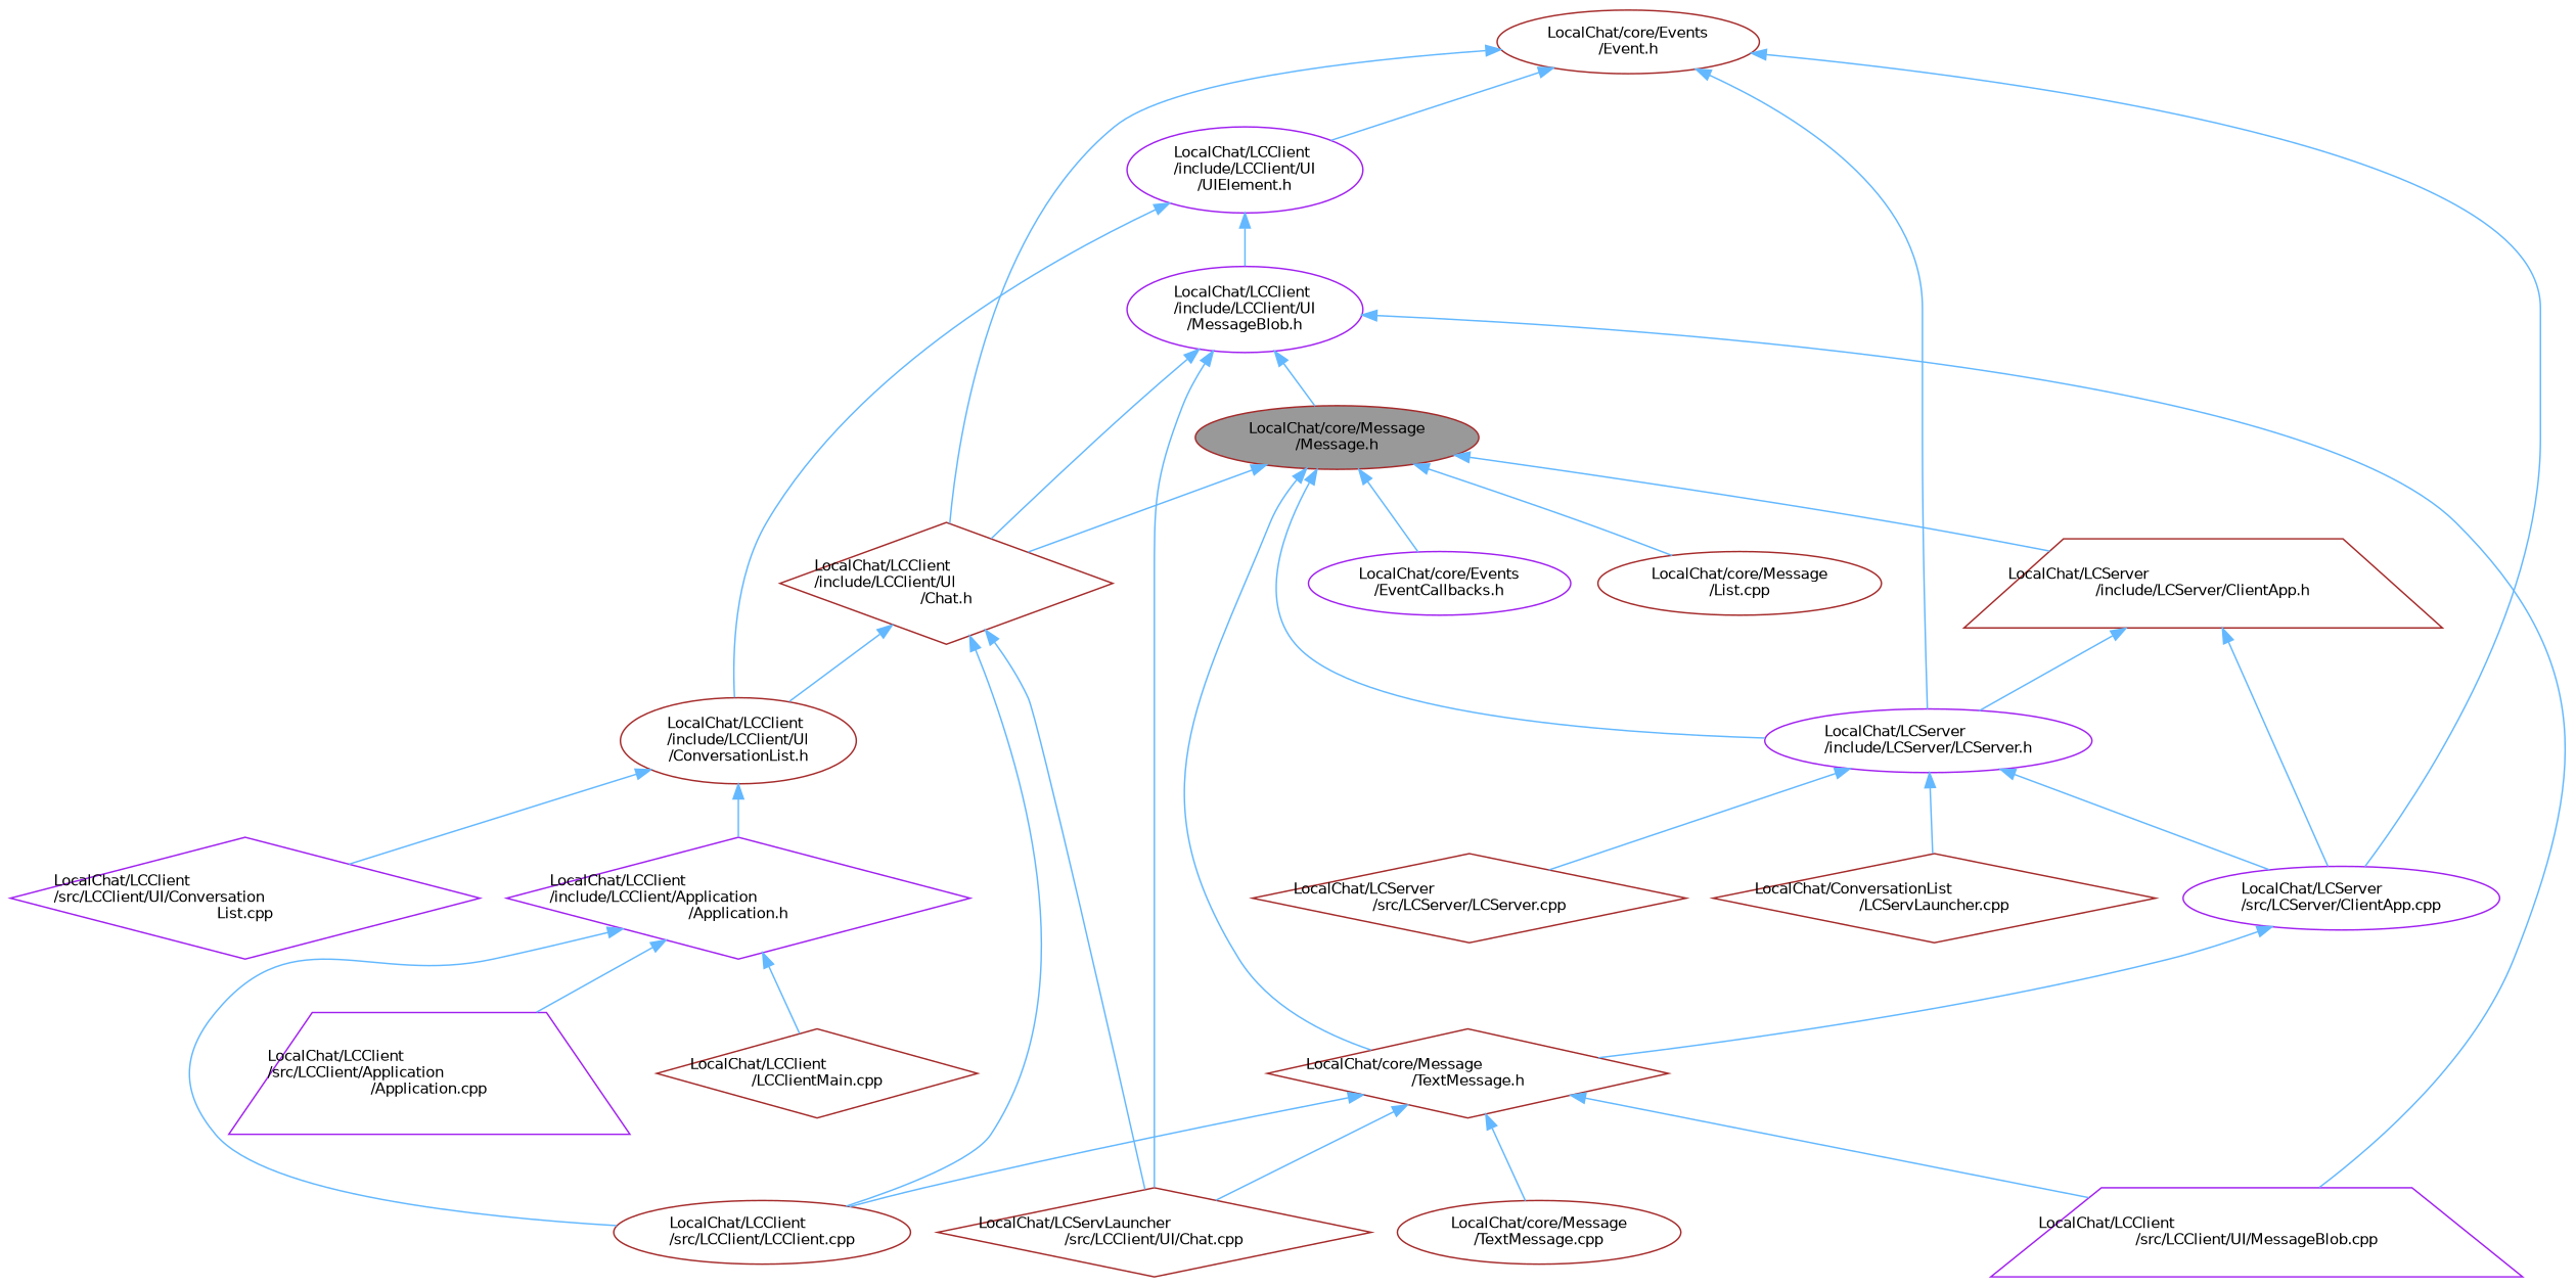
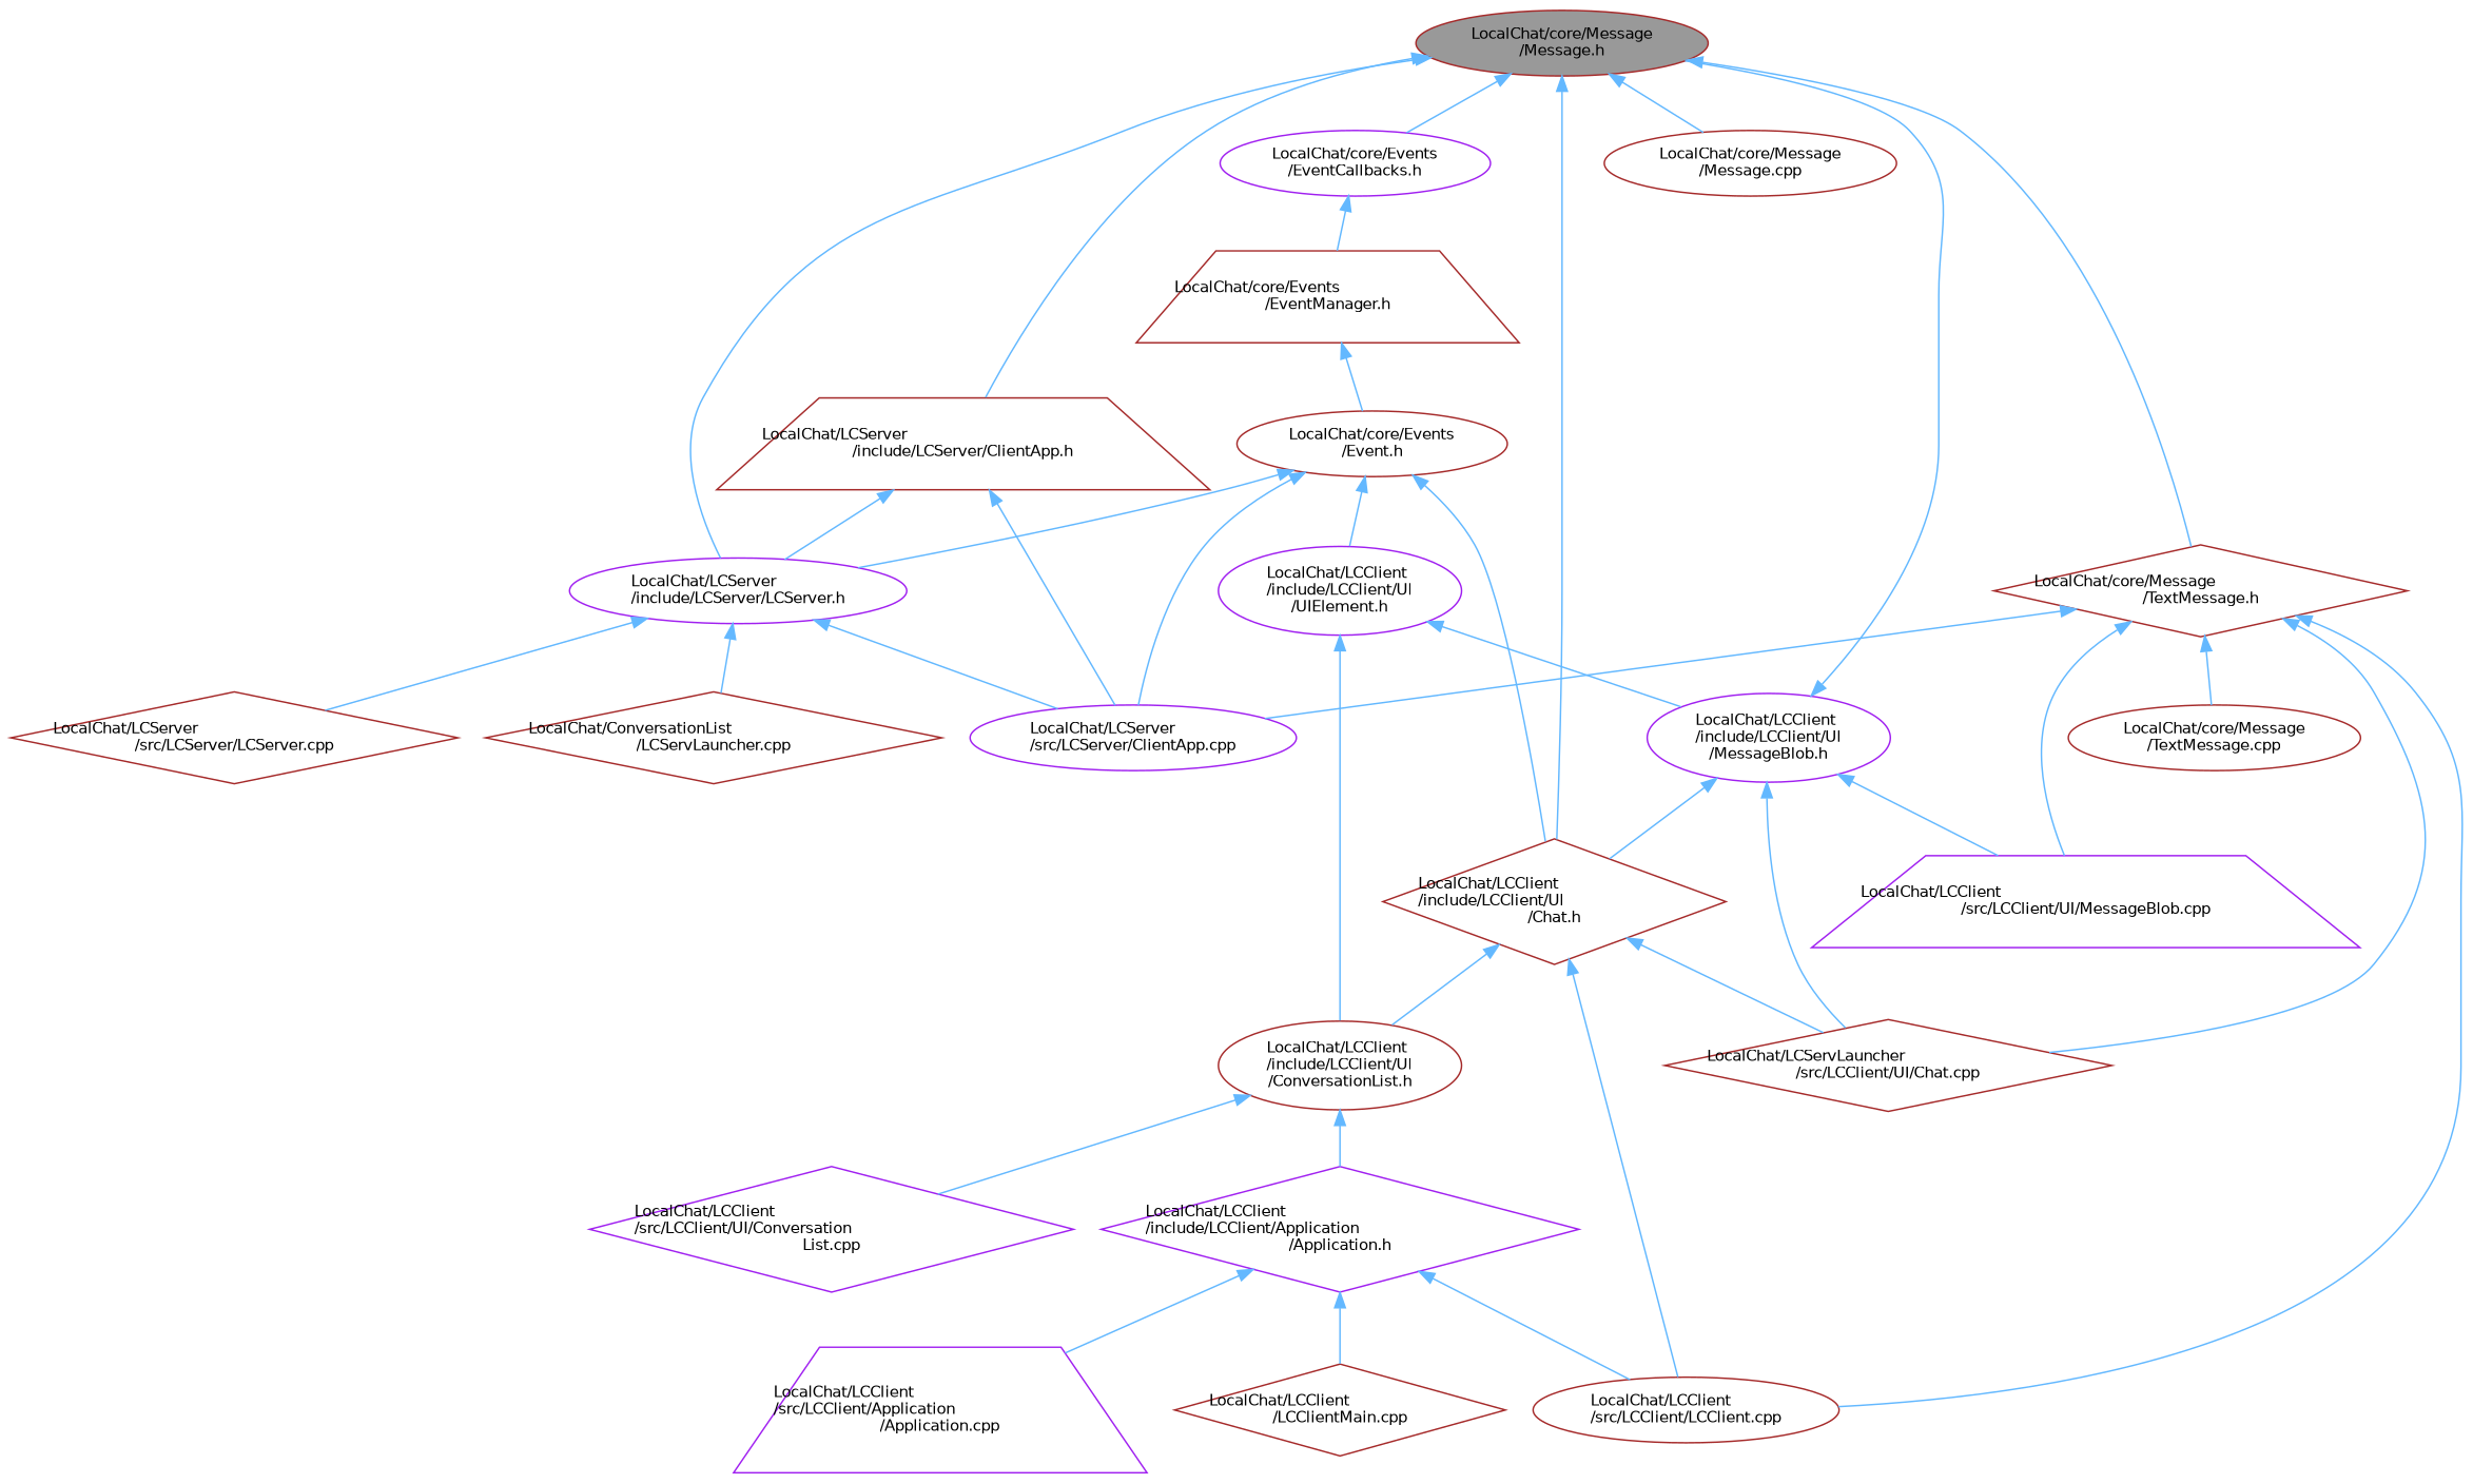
  digraph {
    node [color=brown fillcolor=white fontname=Helvetica fontsize=10 shape=ellipse style=filled]
    edge [color=steelblue1 dir=back fontname=Helvetica fontsize=10 labelfontname=Helvetica labelfontsize=10 style=solid]
    n1 [fillcolor=grey60 fontcolor=black height=0.2 label="LocalChat/core/Message\l/Message.h" width=0.4]
    n2 [height=0.2 label="LocalChat/LCClient\l/include/LCClient/UI\l/Chat.h" shape=diamond width=0.4]
    n3 [height=0.2 label="LocalChat/LCServer\l/include/LCServer/ClientApp.h" shape=trapezium width=0.4]
    n4 [color=purple height=0.2 label="LocalChat/LCServer\l/include/LCServer/LCServer.h" width=0.4]
    n5 [color=purple height=0.2 label="LocalChat/core/Events\l/EventCallbacks.h" width=0.4]
-   n6 [height=0.2 label="LocalChat/core/Message\l/List.cpp" width=0.4]
+   n6 [height=0.2 label="LocalChat/core/Message\l/Message.cpp" width=0.4]
    n7 [height=0.2 label="LocalChat/core/Message\l/TextMessage.h" shape=diamond width=0.4]
    n8 [height=0.2 label="LocalChat/LCClient\l/include/LCClient/UI\l/ConversationList.h" width=0.4]
    n9 [height=0.2 label="LocalChat/LCClient\l/src/LCClient/LCClient.cpp" width=0.4]
    n10 [height=0.2 label="LocalChat/LCServLauncher\l/src/LCClient/UI/Chat.cpp" shape=diamond width=0.4]
    n11 [color=purple height=0.2 label="LocalChat/LCClient\l/include/LCClient/UI\l/MessageBlob.h" width=0.4]
    n12 [color=purple height=0.2 label="LocalChat/LCClient\l/src/LCClient/UI/MessageBlob.cpp" shape=trapezium width=0.4]
    n13 [color=purple height=0.2 label="LocalChat/LCServer\l/src/LCServer/ClientApp.cpp" width=0.4]
    n14 [height=0.2 label="LocalChat/ConversationList\l/LCServLauncher.cpp" shape=diamond width=0.4]
    n15 [height=0.2 label="LocalChat/LCServer\l/src/LCServer/LCServer.cpp" shape=diamond width=0.4]
+   n16 [height=0.2 label="LocalChat/core/Events\l/EventManager.h" shape=trapezium width=0.4]
    n17 [height=0.2 label="LocalChat/core/Message\l/TextMessage.cpp" width=0.4]
    n18 [color=purple height=0.2 label="LocalChat/LCClient\l/include/LCClient/Application\l/Application.h" shape=diamond width=0.4]
    n19 [color=purple height=0.2 label="LocalChat/LCClient\l/src/LCClient/UI/Conversation\lList.cpp" shape=diamond width=0.4]
    n20 [height=0.2 label="LocalChat/LCClient\l/LCClientMain.cpp" shape=diamond width=0.4]
    n21 [color=purple height=0.2 label="LocalChat/LCClient\l/src/LCClient/Application\l/Application.cpp" shape=trapezium width=0.4]
    n22 [height=0.2 label="LocalChat/core/Events\l/Event.h" width=0.4]
    n23 [color=purple height=0.2 label="LocalChat/LCClient\l/include/LCClient/UI\l/UIElement.h" width=0.4]
    n1 -> n2
    n1 -> n3
    n1 -> n4
    n1 -> n5
    n1 -> n6
    n1 -> n7
    n2 -> n8
    n2 -> n9
    n2 -> n10
    n3 -> n4
    n3 -> n13
    n4 -> n13
    n4 -> n14
    n4 -> n15
+   n5 -> n16
    n7 -> n9
    n7 -> n10
    n7 -> n12
-   n13 -> n7
+   n7 -> n13
    n7 -> n17
    n8 -> n18
    n8 -> n19
    n11 -> n1
    n11 -> n2
    n11 -> n10
    n11 -> n12
+   n16 -> n22
    n18 -> n9
    n18 -> n20
    n18 -> n21
    n22 -> n2
    n22 -> n4
    n22 -> n13
    n22 -> n23
    n23 -> n8
    n23 -> n11
  }
